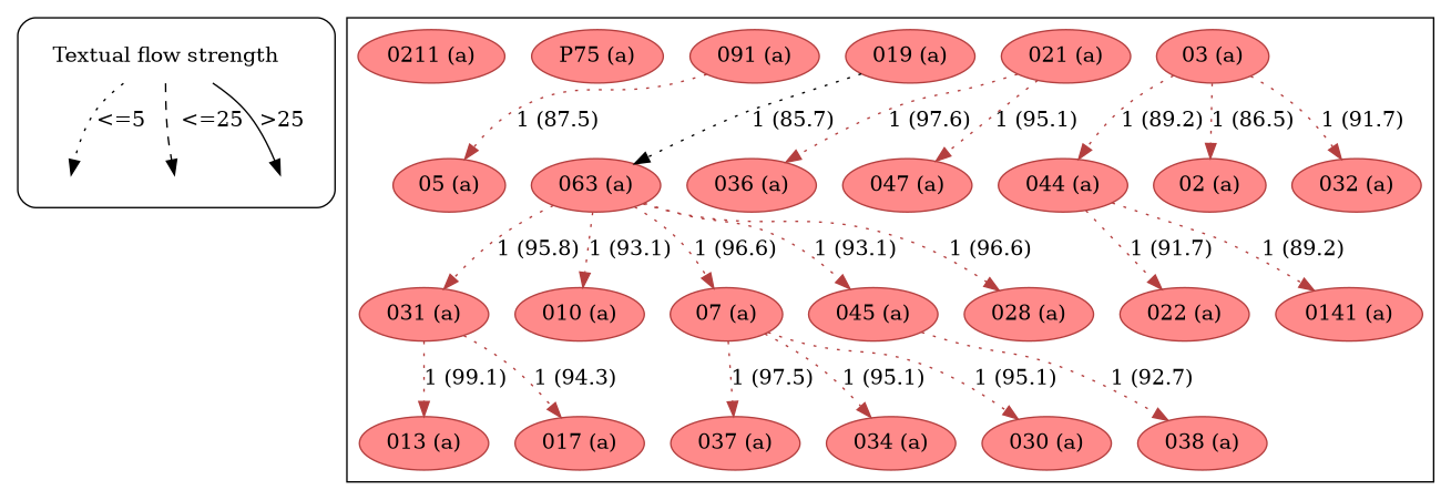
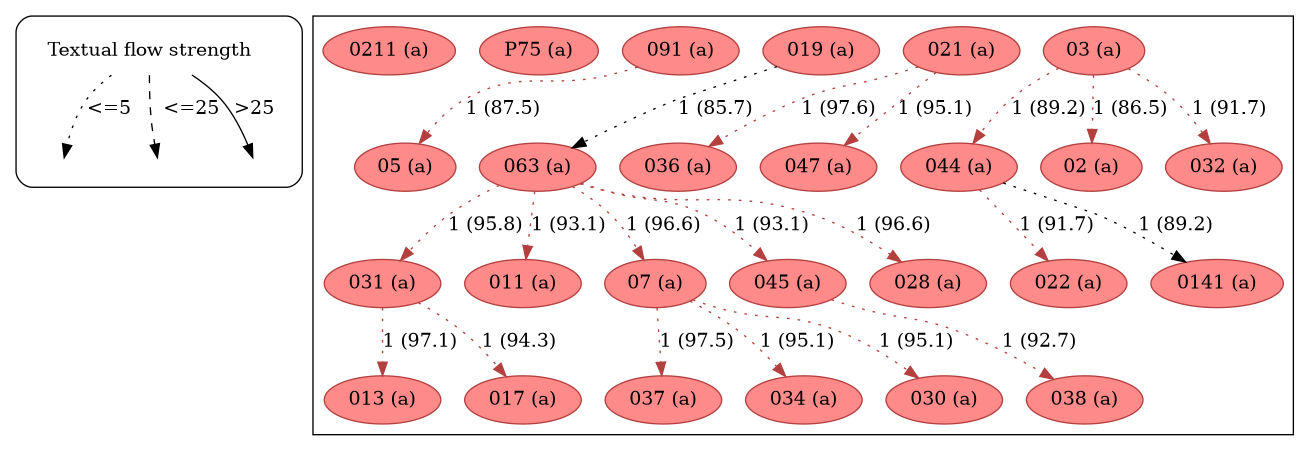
  strict digraph {
    node [style=filled color="#b43f3f" fillcolor="#FF8A8A"]
    edge [style=dotted color="#b43f3f"]
    n1 [label="Textual flow strength" shape=plaintext style="" color="" fillcolor=""]
    leg_e1 [fixedsize=True height=0.2 style=invis color="" fillcolor=""]
    leg_e2 [fixedsize=True height=0.2 style=invis color="" fillcolor=""]
    leg_e3 [fixedsize=True height=0.2 style=invis color="" fillcolor=""]
    n5 [label="044 (a)"]
    n6 [label="022 (a)"]
    n7 [label="0141 (a)"]
    n8 [label="031 (a)"]
    n9 [label="013 (a)"]
    n10 [label="017 (a)"]
    n11 [label="03 (a)"]
    n12 [label="02 (a)"]
    n13 [label="032 (a)"]
    n14 [label="063 (a)"]
-   n15 [label="010 (a)"]
+   n15 [label="011 (a)"]
    n16 [label="07 (a)"]
    n17 [label="045 (a)"]
    n18 [label="021 (a)"]
    n19 [label="028 (a)"]
    n20 [label="037 (a)"]
    n21 [label="034 (a)"]
    n22 [label="030 (a)"]
    n23 [label="038 (a)"]
    n24 [label="036 (a)"]
    n25 [label="047 (a)"]
    n26 [label="019 (a)"]
    n27 [label="091 (a)"]
    n28 [label="05 (a)"]
    n29 [label="P75 (a)"]
    n30 [label="0211 (a)"]
    subgraph cluster_1 {
      style=rounded
      n1
      leg_e1
      leg_e2
      leg_e3
    }
    subgraph cluster_2 {
      n5
      n6
      n7
      n8
      n9
      n10
      n11
      n12
      n13
      n14
      n15
      n16
      n17
      n18
      n19
      n20
      n21
      n22
      n23
      n24
      n25
      n26
      n27
      n28
      n29
      n30
    }
    n1 -> leg_e1 [label="<=5  " color=""]
    n1 -> leg_e2 [label="  <=25" style=dashed color=""]
    n1 -> leg_e3 [label=">25" style=solid color=""]
    n5 -> n6 [label="1 (91.7)"]
-   n5 -> n7 [label="1 (89.2)"]
-   n8 -> n9 [label="1 (99.1)"]
+   n5 -> n7 [color=black label="1 (89.2)"]
+   n8 -> n9 [label="1 (97.1)"]
    n8 -> n10 [label="1 (94.3)"]
    n11 -> n5 [label="1 (89.2)"]
    n11 -> n12 [label="1 (86.5)"]
    n11 -> n13 [label="1 (91.7)"]
    n14 -> n8 [label="1 (95.8)"]
    n14 -> n15 [label="1 (93.1)"]
    n14 -> n16 [label="1 (96.6)"]
    n14 -> n17 [label="1 (93.1)"]
    n14 -> n19 [label="1 (96.6)"]
    n16 -> n20 [label="1 (97.5)"]
    n16 -> n21 [label="1 (95.1)"]
    n16 -> n22 [label="1 (95.1)"]
    n17 -> n23 [label="1 (92.7)"]
    n18 -> n24 [label="1 (97.6)"]
    n18 -> n25 [label="1 (95.1)"]
    n26 -> n14 [color=black label="1 (85.7)"]
    n27 -> n28 [label="1 (87.5)"]
  }
